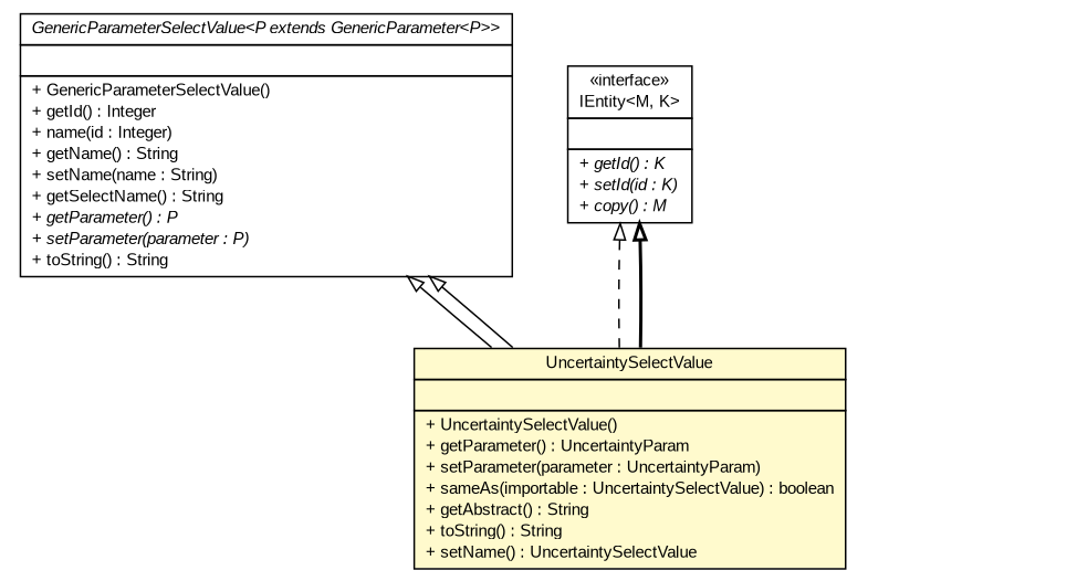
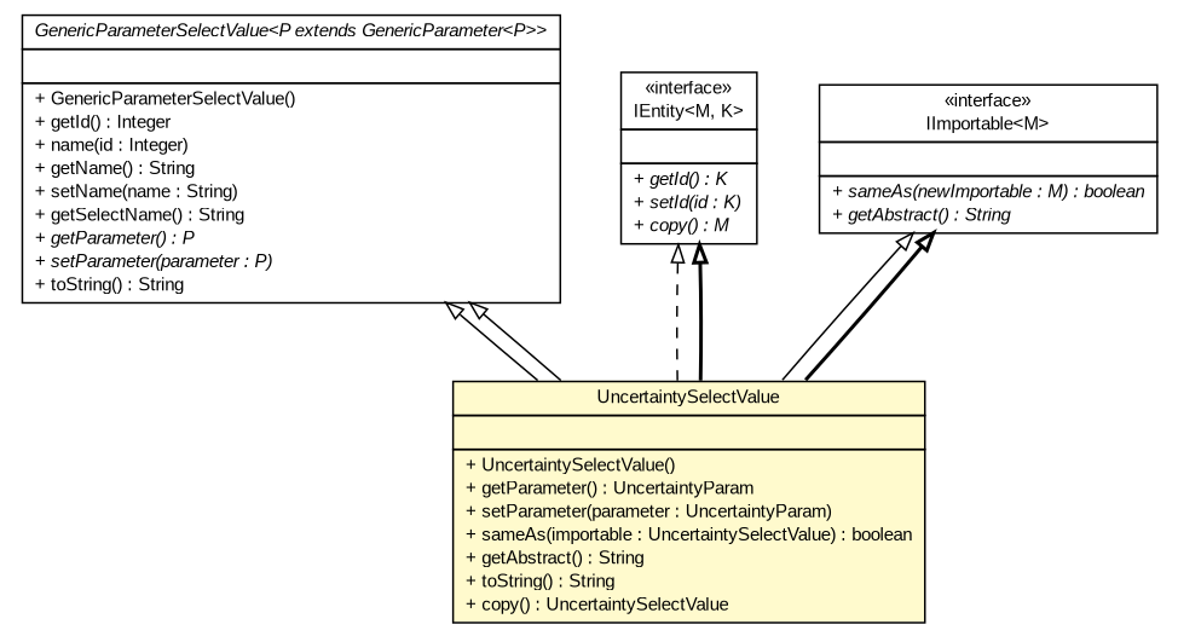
  digraph {
    nodesep=0.25
    ranksep=0.5
    node [fontcolor=black fontname=arial fontsize=10.0 shape=plaintext]
    edge [arrowtail=empty dir=back fontname=arial fontsize=10 headport=p labelfontname=arial labelfontsize=10 style=solid tailport=p]
    n1 [label=<<table title="gov.sandia.cf.model.GenericParameterSelectValue" border="0" cellborder="1" cellspacing="0" cellpadding="2" port="p" href="./GenericParameterSelectValue.html"> 		<tr><td><table border="0" cellspacing="0" cellpadding="1"> <tr><td align="center" balign="center"><font face="arial italic"> GenericParameterSelectValue&lt;P extends GenericParameter&lt;P&gt;&gt; </font></td></tr> 		</table></td></tr> 		<tr><td><table border="0" cellspacing="0" cellpadding="1"> <tr><td align="left" balign="left">  </td></tr> 		</table></td></tr> 		<tr><td><table border="0" cellspacing="0" cellpadding="1"> <tr><td align="left" balign="left"> + GenericParameterSelectValue() </td></tr> <tr><td align="left" balign="left"> + getId() : Integer </td></tr> <tr><td align="left" balign="left"> + name(id : Integer) </td></tr> <tr><td align="left" balign="left"> + getName() : String </td></tr> <tr><td align="left" balign="left"> + setName(name : String) </td></tr> <tr><td align="left" balign="left"> + getSelectName() : String </td></tr> <tr><td align="left" balign="left"><font face="arial italic" point-size="10.0"> + getParameter() : P </font></td></tr> <tr><td align="left" balign="left"><font face="arial italic" point-size="10.0"> + setParameter(parameter : P) </font></td></tr> <tr><td align="left" balign="left"> + toString() : String </td></tr> 		</table></td></tr> 		</table>>]
-   n2 [label=<<table title="gov.sandia.cf.model.UncertaintySelectValue" border="0" cellborder="1" cellspacing="0" cellpadding="2" port="p" bgcolor="lemonChiffon" href="./UncertaintySelectValue.html"> 		<tr><td><table border="0" cellspacing="0" cellpadding="1"> <tr><td align="center" balign="center"> UncertaintySelectValue </td></tr> 		</table></td></tr> 		<tr><td><table border="0" cellspacing="0" cellpadding="1"> <tr><td align="left" balign="left">  </td></tr> 		</table></td></tr> 		<tr><td><table border="0" cellspacing="0" cellpadding="1"> <tr><td align="left" balign="left"> + UncertaintySelectValue() </td></tr> <tr><td align="left" balign="left"> + getParameter() : UncertaintyParam </td></tr> <tr><td align="left" balign="left"> + setParameter(parameter : UncertaintyParam) </td></tr> <tr><td align="left" balign="left"> + sameAs(importable : UncertaintySelectValue) : boolean </td></tr> <tr><td align="left" balign="left"> + getAbstract() : String </td></tr> <tr><td align="left" balign="left"> + toString() : String </td></tr> <tr><td align="left" balign="left"> + setName() : UncertaintySelectValue </td></tr> 		</table></td></tr> 		</table>>]
+   n2 [label=<<table title="gov.sandia.cf.model.UncertaintySelectValue" border="0" cellborder="1" cellspacing="0" cellpadding="2" port="p" bgcolor="lemonChiffon" href="./UncertaintySelectValue.html"> 		<tr><td><table border="0" cellspacing="0" cellpadding="1"> <tr><td align="center" balign="center"> UncertaintySelectValue </td></tr> 		</table></td></tr> 		<tr><td><table border="0" cellspacing="0" cellpadding="1"> <tr><td align="left" balign="left">  </td></tr> 		</table></td></tr> 		<tr><td><table border="0" cellspacing="0" cellpadding="1"> <tr><td align="left" balign="left"> + UncertaintySelectValue() </td></tr> <tr><td align="left" balign="left"> + getParameter() : UncertaintyParam </td></tr> <tr><td align="left" balign="left"> + setParameter(parameter : UncertaintyParam) </td></tr> <tr><td align="left" balign="left"> + sameAs(importable : UncertaintySelectValue) : boolean </td></tr> <tr><td align="left" balign="left"> + getAbstract() : String </td></tr> <tr><td align="left" balign="left"> + toString() : String </td></tr> <tr><td align="left" balign="left"> + copy() : UncertaintySelectValue </td></tr> 		</table></td></tr> 		</table>>]
    n3 [label=<<table title="gov.sandia.cf.model.IEntity" border="0" cellborder="1" cellspacing="0" cellpadding="2" port="p" href="./IEntity.html"> 		<tr><td><table border="0" cellspacing="0" cellpadding="1"> <tr><td align="center" balign="center"> &#171;interface&#187; </td></tr> <tr><td align="center" balign="center"> IEntity&lt;M, K&gt; </td></tr> 		</table></td></tr> 		<tr><td><table border="0" cellspacing="0" cellpadding="1"> <tr><td align="left" balign="left">  </td></tr> 		</table></td></tr> 		<tr><td><table border="0" cellspacing="0" cellpadding="1"> <tr><td align="left" balign="left"><font face="arial italic" point-size="10.0"> + getId() : K </font></td></tr> <tr><td align="left" balign="left"><font face="arial italic" point-size="10.0"> + setId(id : K) </font></td></tr> <tr><td align="left" balign="left"><font face="arial italic" point-size="10.0"> + copy() : M </font></td></tr> 		</table></td></tr> 		</table>>]
+   n4 [label=<<table title="gov.sandia.cf.model.IImportable" border="0" cellborder="1" cellspacing="0" cellpadding="2" port="p" href="./IImportable.html"> 		<tr><td><table border="0" cellspacing="0" cellpadding="1"> <tr><td align="center" balign="center"> &#171;interface&#187; </td></tr> <tr><td align="center" balign="center"> IImportable&lt;M&gt; </td></tr> 		</table></td></tr> 		<tr><td><table border="0" cellspacing="0" cellpadding="1"> <tr><td align="left" balign="left">  </td></tr> 		</table></td></tr> 		<tr><td><table border="0" cellspacing="0" cellpadding="1"> <tr><td align="left" balign="left"><font face="arial italic" point-size="10.0"> + sameAs(newImportable : M) : boolean </font></td></tr> <tr><td align="left" balign="left"><font face="arial italic" point-size="10.0"> + getAbstract() : String </font></td></tr> 		</table></td></tr> 		</table>>]
    n1 -> n2
    n1 -> n2
    n3 -> n2 [style=dashed]
    n3 -> n2 [style=bold]
+   n4 -> n2
+   n4 -> n2 [style=bold]
  }
